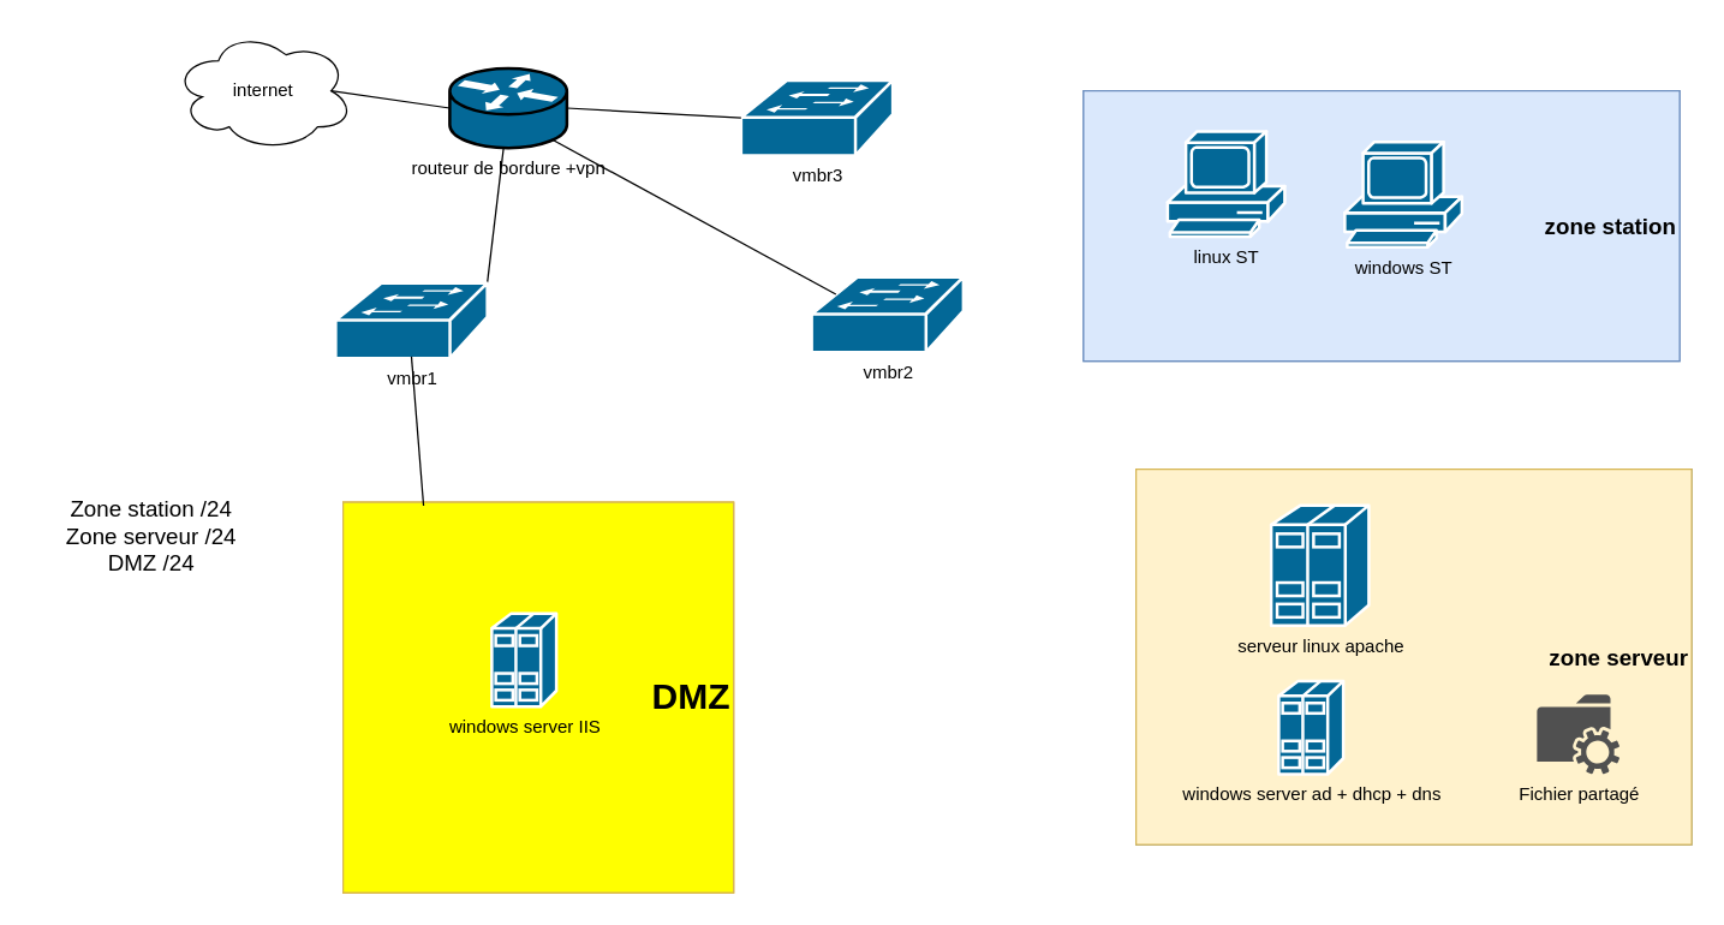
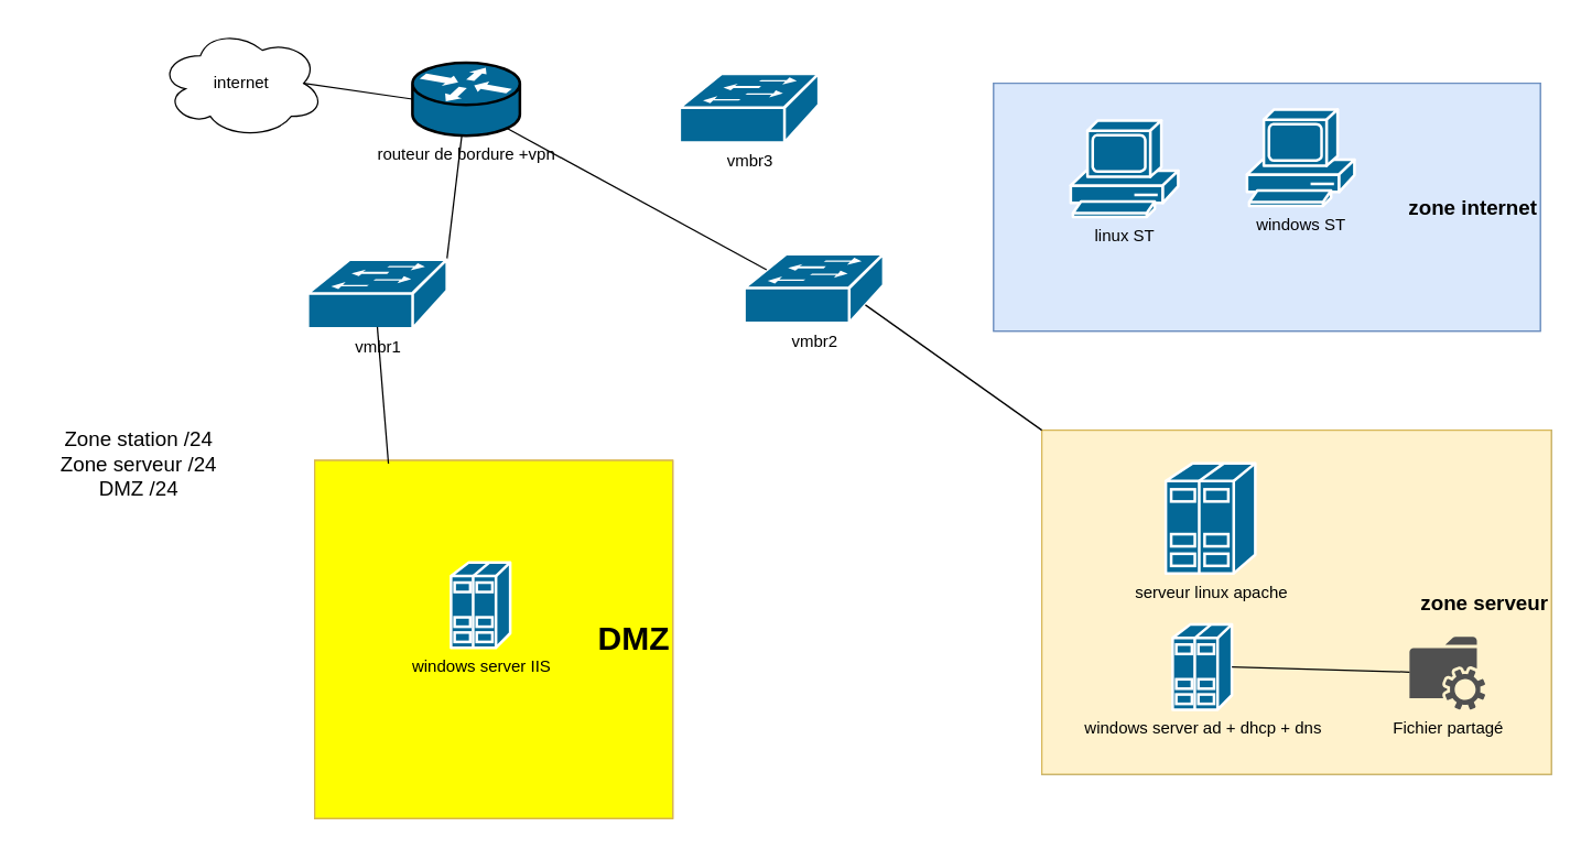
  <mxCell id="0" />
  <mxCell id="1" parent="0" />
  <mxCell id="2" value="routeur de bordure +vpn" style="shape=mxgraph.cisco.routers.router;sketch=0;html=1;pointerEvents=1;dashed=0;fillColor=#036897;strokeColor=default;strokeWidth=2;verticalLabelPosition=bottom;verticalAlign=top;align=center;outlineConnect=0;" parent="1" vertex="1"><mxGeometry x="299" y="45" width="78" height="53" as="geometry" /></mxCell>
  <mxCell id="3" value="internet" style="ellipse;shape=cloud;whiteSpace=wrap;html=1;" parent="1" vertex="1"><mxGeometry x="115" y="20" width="120" height="80" as="geometry" /></mxCell>
  <mxCell id="4" value="vmbr2" style="shape=mxgraph.cisco.switches.workgroup_switch;sketch=0;html=1;pointerEvents=1;dashed=0;fillColor=#036897;strokeColor=#ffffff;strokeWidth=2;verticalLabelPosition=bottom;verticalAlign=top;align=center;outlineConnect=0;" parent="1" vertex="1"><mxGeometry x="540" y="184" width="101" height="50" as="geometry" /></mxCell>
  <mxCell id="5" value="" style="group;fillColor=#dae8fc;strokeColor=#6c8ebf;" parent="1" vertex="1" connectable="0"><mxGeometry x="756" y="312" width="370" height="250" as="geometry" /></mxCell>
  <mxCell id="6" value="&lt;b&gt;&lt;font style=&quot;font-size: 15px;&quot;&gt;zone serveur&lt;/font&gt;&lt;/b&gt;" style="rounded=0;whiteSpace=wrap;html=1;align=right;fillStyle=solid;fillColor=#fff2cc;strokeColor=#d6b656;" parent="5" vertex="1"><mxGeometry width="370" height="250" as="geometry" /></mxCell>
  <mxCell id="7" value="serveur linux apache" style="shape=mxgraph.cisco.servers.standard_host;sketch=0;html=1;pointerEvents=1;dashed=0;fillColor=#036897;strokeColor=#ffffff;strokeWidth=2;verticalLabelPosition=bottom;verticalAlign=top;align=center;outlineConnect=0;" parent="5" vertex="1"><mxGeometry x="90" y="24" width="65" height="80" as="geometry" /></mxCell>
  <mxCell id="8" value="windows server ad + dhcp + dns" style="shape=mxgraph.cisco.servers.standard_host;sketch=0;html=1;pointerEvents=1;dashed=0;fillColor=#036897;strokeColor=#ffffff;strokeWidth=2;verticalLabelPosition=bottom;verticalAlign=top;align=center;outlineConnect=0;" parent="5" vertex="1"><mxGeometry x="95" y="141" width="43" height="62" as="geometry" /></mxCell>
  <mxCell id="9" value="Fichier partagé" style="sketch=0;pointerEvents=1;shadow=0;dashed=0;html=1;strokeColor=none;fillColor=#505050;labelPosition=center;verticalLabelPosition=bottom;verticalAlign=top;outlineConnect=0;align=center;shape=mxgraph.office.services.network_file_share_service;" parent="5" vertex="1"><mxGeometry x="267" y="150" width="55" height="53" as="geometry" /></mxCell>
+ <mxCell id="10" value="" style="endArrow=none;html=1;exitX=1;exitY=0.5;exitDx=0;exitDy=0;exitPerimeter=0;" edge="1" parent="5" source="8" target="9"><mxGeometry width="50" height="50" relative="1" as="geometry"><mxPoint x="-313" y="-67" as="sourcePoint" /><mxPoint x="-263" y="-117" as="targetPoint" /></mxGeometry></mxCell>
  <mxCell id="11" value="" style="group;fillColor=#dae8fc;strokeColor=#6c8ebf;fillStyle=auto;" parent="1" vertex="1" connectable="0"><mxGeometry x="721" y="60" width="397" height="180" as="geometry" /></mxCell>
- <mxCell id="12" value="&lt;font size=&quot;1&quot; style=&quot;&quot;&gt;&lt;b style=&quot;font-size: 15px;&quot;&gt;zone station&lt;/b&gt;&lt;/font&gt;" style="rounded=0;whiteSpace=wrap;html=1;fillColor=#dae8fc;strokeColor=#6c8ebf;align=right;" parent="11" vertex="1"><mxGeometry width="397" height="180" as="geometry" /></mxCell>
+ <mxCell id="12" value="&lt;font size=&quot;1&quot; style=&quot;&quot;&gt;&lt;b style=&quot;font-size: 15px;&quot;&gt;zone internet&lt;/b&gt;&lt;/font&gt;" style="rounded=0;whiteSpace=wrap;html=1;fillColor=#dae8fc;strokeColor=#6c8ebf;align=right;" parent="11" vertex="1"><mxGeometry width="397" height="180" as="geometry" /></mxCell>
  <mxCell id="13" value="linux ST" style="shape=mxgraph.cisco.computers_and_peripherals.pc;html=1;pointerEvents=1;dashed=0;fillColor=#036897;strokeColor=#ffffff;strokeWidth=2;verticalLabelPosition=bottom;verticalAlign=top;align=center;outlineConnect=0;" parent="11" vertex="1"><mxGeometry x="56" y="27" width="78" height="70" as="geometry" /></mxCell>
- <mxCell id="14" value="windows ST" style="shape=mxgraph.cisco.computers_and_peripherals.pc;html=1;pointerEvents=1;dashed=0;fillColor=#036897;strokeColor=#ffffff;strokeWidth=2;verticalLabelPosition=bottom;verticalAlign=top;align=center;outlineConnect=0;" parent="11" vertex="1"><mxGeometry x="174" y="34" width="78" height="70" as="geometry" /></mxCell>
+ <mxCell id="14" value="windows ST" style="shape=mxgraph.cisco.computers_and_peripherals.pc;html=1;pointerEvents=1;dashed=0;fillColor=#036897;strokeColor=#ffffff;strokeWidth=2;verticalLabelPosition=bottom;verticalAlign=top;align=center;outlineConnect=0;" parent="11" vertex="1"><mxGeometry x="184" y="19" width="78" height="70" as="geometry" /></mxCell>
  <mxCell id="15" value="" style="group;fillColor=#FFFF00;strokeColor=#D79B00;glass=0;gradientColor=none;" parent="1" vertex="1" connectable="0"><mxGeometry x="228" y="334" width="260" height="260" as="geometry" /></mxCell>
  <mxCell id="16" value="&lt;b&gt;&lt;font style=&quot;font-size: 24px;&quot;&gt;DMZ&lt;/font&gt;&lt;/b&gt;" style="whiteSpace=wrap;html=1;aspect=fixed;align=right;fillColor=#FFFF00;strokeColor=#d6b656;" parent="15" vertex="1"><mxGeometry width="260" height="260" as="geometry" /></mxCell>
  <mxCell id="17" value="windows server IIS" style="shape=mxgraph.cisco.servers.standard_host;sketch=0;html=1;pointerEvents=1;dashed=0;fillColor=#036897;strokeColor=#ffffff;strokeWidth=2;verticalLabelPosition=bottom;verticalAlign=top;align=center;outlineConnect=0;" parent="15" vertex="1"><mxGeometry x="99" y="74" width="43" height="62" as="geometry" /></mxCell>
  <mxCell id="18" value="" style="endArrow=none;html=1;exitX=1;exitY=0;exitDx=0;exitDy=0;exitPerimeter=0;" parent="1" source="22" target="2" edge="1"><mxGeometry width="50" height="50" relative="1" as="geometry"><mxPoint x="293" y="214" as="sourcePoint" /><mxPoint x="776" y="337" as="targetPoint" /></mxGeometry></mxCell>
  <mxCell id="19" value="vmbr1" style="edgeLabel;html=1;align=center;verticalAlign=middle;resizable=0;points=[];" parent="18" vertex="1" connectable="0"><mxGeometry x="0.306" y="-1" relative="1" as="geometry"><mxPoint x="-72" y="96" as="offset" /></mxGeometry></mxCell>
  <mxCell id="20" value="" style="endArrow=none;html=1;entryX=0;entryY=0.5;entryDx=0;entryDy=0;entryPerimeter=0;exitX=0.875;exitY=0.5;exitDx=0;exitDy=0;exitPerimeter=0;" parent="1" source="3" target="2" edge="1"><mxGeometry width="50" height="50" relative="1" as="geometry"><mxPoint x="726" y="387" as="sourcePoint" /><mxPoint x="776" y="337" as="targetPoint" /></mxGeometry></mxCell>
- <mxCell id="21" value="Zone station /24&lt;br&gt;Zone serveur /24&lt;br&gt;DMZ /24" style="text;html=1;strokeColor=none;fillColor=none;align=center;verticalAlign=middle;whiteSpace=wrap;rounded=0;glass=0;fillStyle=auto;fontSize=15;" parent="1" vertex="1"><mxGeometry x="20" y="341" width="161" height="30" as="geometry" /></mxCell>
+ <mxCell id="21" value="Zone station /24&lt;br&gt;Zone serveur /24&lt;br&gt;DMZ /24" style="text;html=1;strokeColor=none;fillColor=none;align=center;verticalAlign=middle;whiteSpace=wrap;rounded=0;glass=0;fillStyle=auto;fontSize=15;" parent="1" vertex="1"><mxGeometry x="20" y="321" width="161" height="30" as="geometry" /></mxCell>
  <mxCell id="22" value="vmbr1" style="shape=mxgraph.cisco.switches.workgroup_switch;sketch=0;html=1;pointerEvents=1;dashed=0;fillColor=#036897;strokeColor=#ffffff;strokeWidth=2;verticalLabelPosition=bottom;verticalAlign=top;align=center;outlineConnect=0;" vertex="1" parent="1"><mxGeometry x="223" y="188" width="101" height="50" as="geometry" /></mxCell>
  <mxCell id="23" value="" style="endArrow=none;html=1;entryX=0.5;entryY=0.98;entryDx=0;entryDy=0;entryPerimeter=0;exitX=0.206;exitY=0.009;exitDx=0;exitDy=0;exitPerimeter=0;" edge="1" parent="1" source="16" target="22"><mxGeometry width="50" height="50" relative="1" as="geometry"><mxPoint x="231" y="320" as="sourcePoint" /><mxPoint x="281" y="270" as="targetPoint" /></mxGeometry></mxCell>
  <mxCell id="24" value="vmbr3" style="shape=mxgraph.cisco.switches.workgroup_switch;sketch=0;html=1;pointerEvents=1;dashed=0;fillColor=#036897;strokeColor=#ffffff;strokeWidth=2;verticalLabelPosition=bottom;verticalAlign=top;align=center;outlineConnect=0;" vertex="1" parent="1"><mxGeometry x="493" y="53" width="101" height="50" as="geometry" /></mxCell>
- <mxCell id="25" value="" style="endArrow=none;html=1;entryX=0;entryY=0.5;entryDx=0;entryDy=0;entryPerimeter=0;exitX=1;exitY=0.5;exitDx=0;exitDy=0;exitPerimeter=0;" edge="1" parent="1" source="2" target="24"><mxGeometry width="50" height="50" relative="1" as="geometry"><mxPoint x="567" y="173" as="sourcePoint" /><mxPoint x="617" y="123" as="targetPoint" /></mxGeometry></mxCell>
  <mxCell id="26" value="" style="endArrow=none;html=1;exitX=0.88;exitY=0.9;exitDx=0;exitDy=0;exitPerimeter=0;entryX=0.16;entryY=0.23;entryDx=0;entryDy=0;entryPerimeter=0;" edge="1" parent="1" source="2" target="4"><mxGeometry width="50" height="50" relative="1" as="geometry"><mxPoint x="640" y="291" as="sourcePoint" /><mxPoint x="690" y="241" as="targetPoint" /></mxGeometry></mxCell>
+ <mxCell id="27" value="" style="endArrow=none;html=1;entryX=0.87;entryY=0.74;entryDx=0;entryDy=0;entryPerimeter=0;exitX=0;exitY=0;exitDx=0;exitDy=0;" edge="1" parent="1" source="6" target="4"><mxGeometry width="50" height="50" relative="1" as="geometry"><mxPoint x="640" y="291" as="sourcePoint" /><mxPoint x="690" y="241" as="targetPoint" /></mxGeometry></mxCell>
